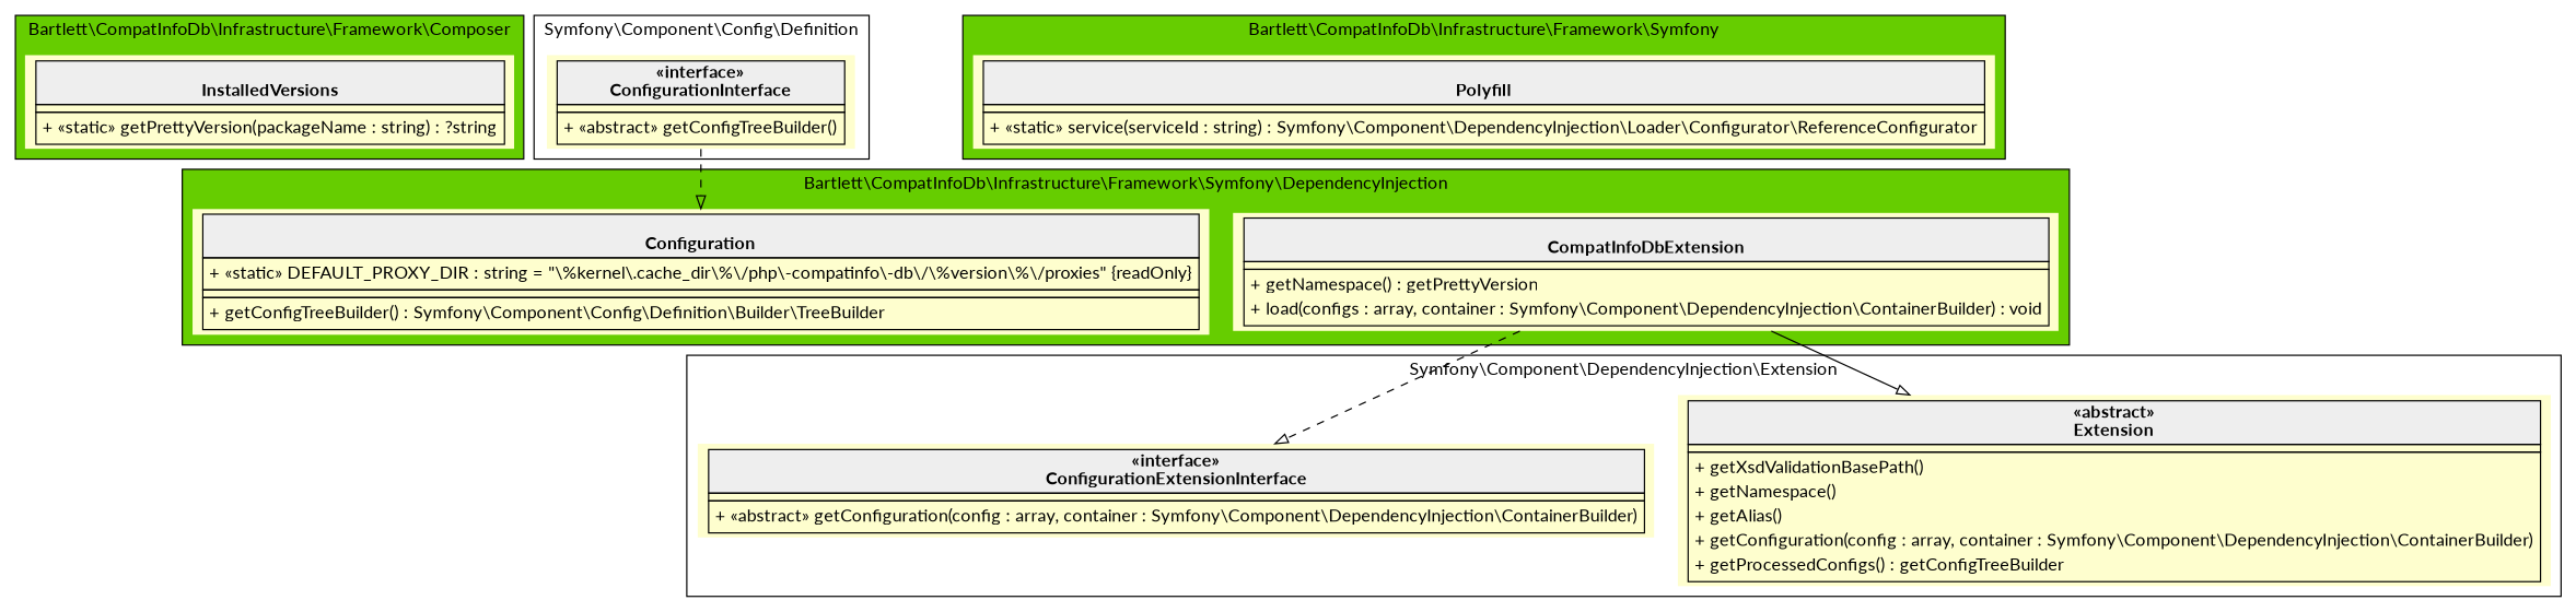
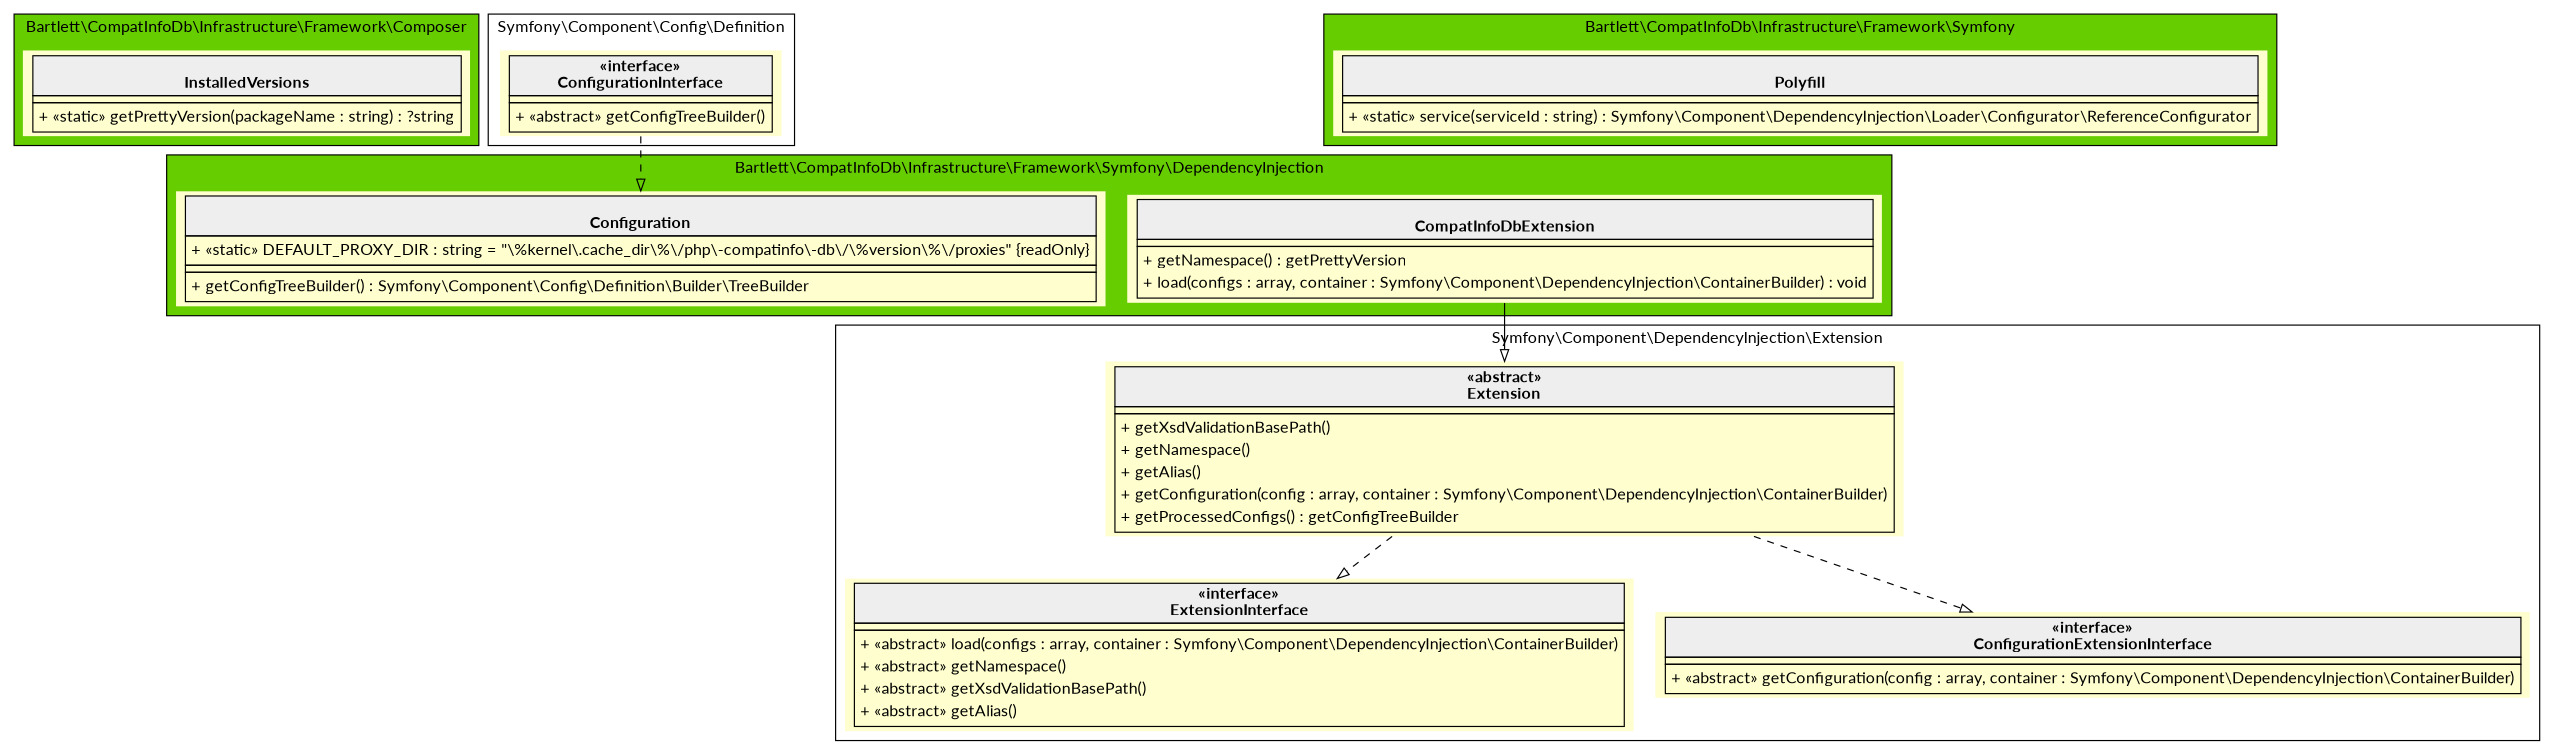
  digraph {
    fontname=Lato
    rankdir=TB
    node [fillcolor="#FEFECE" fontname=Lato shape=none style=filled]
    edge [arrowhead=empty fontname=Lato style=dashed]
    n1 [label=< <table cellspacing="0" border="0" cellborder="1">     <tr><td bgcolor="#eeeeee"><b><br/>InstalledVersions</b></td></tr>     <tr><td></td></tr>     <tr><td><table border="0" cellspacing="0" cellpadding="2">     <tr><td align="left">+ «static» getPrettyVersion(packageName : string) : ?string</td></tr> </table></td></tr> </table>>]
    n2 [label=< <table cellspacing="0" border="0" cellborder="1">     <tr><td bgcolor="#eeeeee"><b><br/>CompatInfoDbExtension</b></td></tr>     <tr><td></td></tr>     <tr><td><table border="0" cellspacing="0" cellpadding="2">     <tr><td align="left">+ getNamespace() : getPrettyVersion</td></tr>     <tr><td align="left">+ load(configs : array, container : Symfony\\Component\\DependencyInjection\\ContainerBuilder) : void</td></tr> </table></td></tr> </table>>]
    n3 [label=< <table cellspacing="0" border="0" cellborder="1">     <tr><td bgcolor="#eeeeee"><b><br/>Configuration</b></td></tr>     <tr><td><table border="0" cellspacing="0" cellpadding="2">     <tr><td align="left">+ «static» DEFAULT_PROXY_DIR : string = "\%kernel\.cache_dir\%\/php\-compatinfo\-db\/\%version\%\/proxies" {readOnly}</td></tr> </table></td></tr>     <tr><td></td></tr>     <tr><td><table border="0" cellspacing="0" cellpadding="2">     <tr><td align="left">+ getConfigTreeBuilder() : Symfony\\Component\\Config\\Definition\\Builder\\TreeBuilder</td></tr> </table></td></tr> </table>>]
    n4 [label=< <table cellspacing="0" border="0" cellborder="1">     <tr><td bgcolor="#eeeeee"><b>«abstract»<br/>Extension</b></td></tr>     <tr><td></td></tr>     <tr><td><table border="0" cellspacing="0" cellpadding="2">     <tr><td align="left">+ getXsdValidationBasePath()</td></tr>     <tr><td align="left">+ getNamespace()</td></tr>     <tr><td align="left">+ getAlias()</td></tr>     <tr><td align="left">+ getConfiguration(config : array, container : Symfony\\Component\\DependencyInjection\\ContainerBuilder)</td></tr>     <tr><td align="left">+ getProcessedConfigs() : getConfigTreeBuilder</td></tr> </table></td></tr> </table>>]
+   n5 [label=< <table cellspacing="0" border="0" cellborder="1">     <tr><td bgcolor="#eeeeee"><b>«interface»<br/>ExtensionInterface</b></td></tr>     <tr><td></td></tr>     <tr><td><table border="0" cellspacing="0" cellpadding="2">     <tr><td align="left">+ «abstract» load(configs : array, container : Symfony\\Component\\DependencyInjection\\ContainerBuilder)</td></tr>     <tr><td align="left">+ «abstract» getNamespace()</td></tr>     <tr><td align="left">+ «abstract» getXsdValidationBasePath()</td></tr>     <tr><td align="left">+ «abstract» getAlias()</td></tr> </table></td></tr> </table>>]
    n6 [label=< <table cellspacing="0" border="0" cellborder="1">     <tr><td bgcolor="#eeeeee"><b>«interface»<br/>ConfigurationExtensionInterface</b></td></tr>     <tr><td></td></tr>     <tr><td><table border="0" cellspacing="0" cellpadding="2">     <tr><td align="left">+ «abstract» getConfiguration(config : array, container : Symfony\\Component\\DependencyInjection\\ContainerBuilder)</td></tr> </table></td></tr> </table>>]
    n7 [label=< <table cellspacing="0" border="0" cellborder="1">     <tr><td bgcolor="#eeeeee"><b>«interface»<br/>ConfigurationInterface</b></td></tr>     <tr><td></td></tr>     <tr><td><table border="0" cellspacing="0" cellpadding="2">     <tr><td align="left">+ «abstract» getConfigTreeBuilder()</td></tr> </table></td></tr> </table>>]
    n8 [label=< <table cellspacing="0" border="0" cellborder="1">     <tr><td bgcolor="#eeeeee"><b><br/>Polyfill</b></td></tr>     <tr><td></td></tr>     <tr><td><table border="0" cellspacing="0" cellpadding="2">     <tr><td align="left">+ «static» service(serviceId : string) : Symfony\\Component\\DependencyInjection\\Loader\\Configurator\\ReferenceConfigurator</td></tr> </table></td></tr> </table>>]
    subgraph cluster_1 {
      bgcolor=chartreuse3
      label="Bartlett\\CompatInfoDb\\Infrastructure\\Framework\\Composer"
      n1
    }
    subgraph cluster_2 {
      bgcolor=chartreuse3
      label="Bartlett\\CompatInfoDb\\Infrastructure\\Framework\\Symfony\\DependencyInjection"
      n2
      n3
    }
    subgraph cluster_3 {
      label="Symfony\\Component\\DependencyInjection\\Extension"
      n4
+     n5
      n6
    }
    subgraph cluster_4 {
      label="Symfony\\Component\\Config\\Definition"
      n7
    }
    subgraph cluster_5 {
      bgcolor=chartreuse3
      label="Bartlett\\CompatInfoDb\\Infrastructure\\Framework\\Symfony"
      n8
    }
    n2 -> n4 [style=filled]
-   n2 -> n6
+   n4 -> n5
+   n4 -> n6
    n7 -> n3
  }
